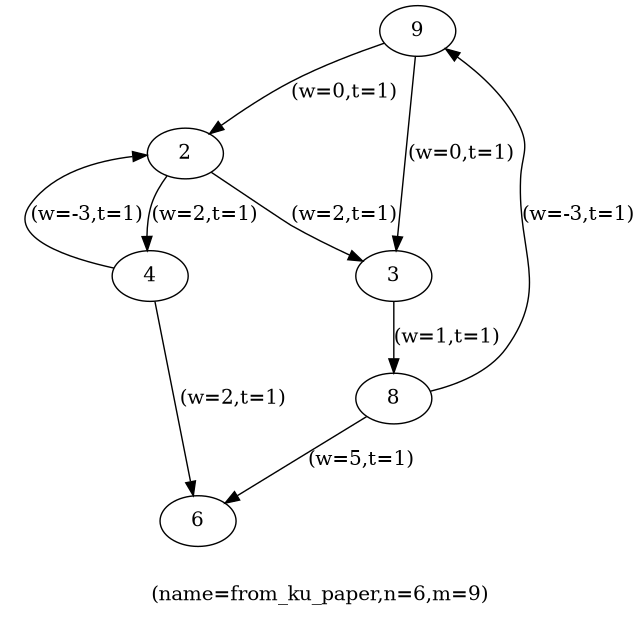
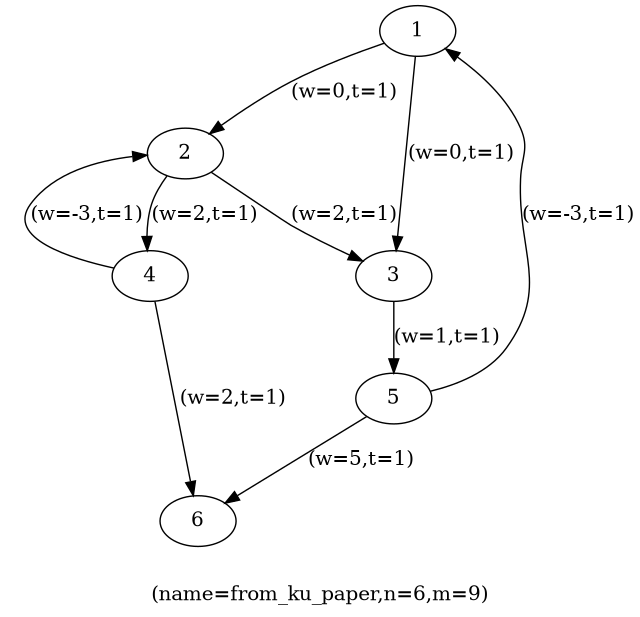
  digraph {
    label="(name=from_ku_paper,n=6,m=9)"
-   n1 [label=9]
+   n1 [label=1]
    n2 [label=2]
    n3 [label=3]
    n4 [label=4]
-   n5 [label=8]
+   n5 [label=5]
    n6 [label=6]
    n1 -> n2 [label="(w=0,t=1)"]
    n1 -> n3 [label="(w=0,t=1)"]
    n2 -> n3 [label="(w=2,t=1)"]
    n2 -> n4 [label="(w=2,t=1)"]
    n3 -> n5 [label="(w=1,t=1)"]
    n4 -> n2 [label="(w=-3,t=1)"]
    n4 -> n6 [label="(w=2,t=1)"]
    n5 -> n1 [label="(w=-3,t=1)"]
    n5 -> n6 [label="(w=5,t=1)"]
  }
